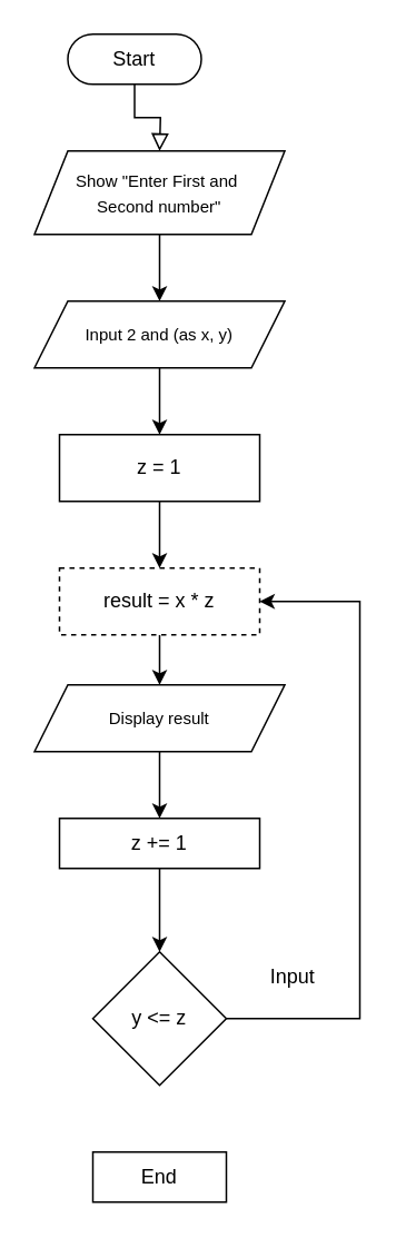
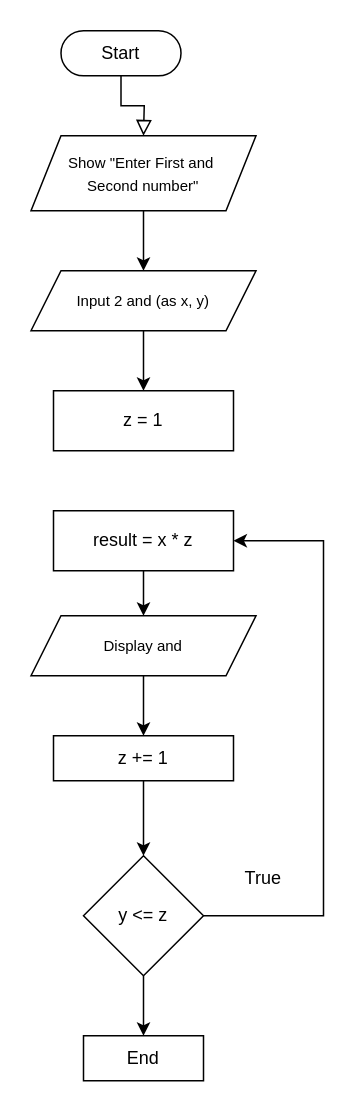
  <mxCell id="0" />
  <mxCell id="1" parent="0" />
  <mxCell id="2" value="" style="rounded=0;html=1;jettySize=auto;orthogonalLoop=1;fontSize=11;endArrow=block;endFill=0;endSize=8;strokeWidth=1;shadow=0;labelBackgroundColor=none;edgeStyle=orthogonalEdgeStyle;" parent="1" source="3" edge="1"><mxGeometry relative="1" as="geometry"><mxPoint x="95" y="90" as="targetPoint" /></mxGeometry></mxCell>
  <mxCell id="3" value="Start" style="rounded=1;whiteSpace=wrap;html=1;fontSize=12;glass=0;strokeWidth=1;shadow=0;arcSize=50;" parent="1" vertex="1"><mxGeometry x="40" y="20" width="80" height="30" as="geometry" /></mxCell>
  <mxCell id="4" style="edgeStyle=orthogonalEdgeStyle;rounded=0;orthogonalLoop=1;jettySize=auto;html=1;entryX=0.5;entryY=0;entryDx=0;entryDy=0;" edge="1" parent="1" source="5" target="7"><mxGeometry relative="1" as="geometry" /></mxCell>
  <mxCell id="5" value="&lt;font style=&quot;font-size: 10px;&quot;&gt;Show &quot;Enter First and&amp;nbsp;&lt;/font&gt;&lt;div&gt;&lt;font style=&quot;font-size: 10px;&quot;&gt;Second number&quot;&lt;/font&gt;&lt;/div&gt;" style="shape=parallelogram;perimeter=parallelogramPerimeter;whiteSpace=wrap;html=1;fixedSize=1;" vertex="1" parent="1"><mxGeometry x="20" y="90" width="150" height="50" as="geometry" /></mxCell>
  <mxCell id="6" style="edgeStyle=orthogonalEdgeStyle;rounded=0;orthogonalLoop=1;jettySize=auto;html=1;entryX=0.5;entryY=0;entryDx=0;entryDy=0;" edge="1" parent="1" source="7"><mxGeometry relative="1" as="geometry"><mxPoint x="95" y="260" as="targetPoint" /></mxGeometry></mxCell>
  <mxCell id="7" value="&lt;font style=&quot;font-size: 10px;&quot;&gt;Input 2 and (as x, y)&lt;/font&gt;" style="shape=parallelogram;perimeter=parallelogramPerimeter;whiteSpace=wrap;html=1;fixedSize=1;" vertex="1" parent="1"><mxGeometry x="20" y="180" width="150" height="40" as="geometry" /></mxCell>
  <mxCell id="8" style="edgeStyle=orthogonalEdgeStyle;rounded=0;orthogonalLoop=1;jettySize=auto;html=1;entryX=0.5;entryY=0;entryDx=0;entryDy=0;" edge="1" parent="1" source="9" target="11"><mxGeometry relative="1" as="geometry" /></mxCell>
- <mxCell id="9" value="result = x * z" style="rounded=0;whiteSpace=wrap;html=1;dashed=1;" vertex="1" parent="1"><mxGeometry x="35" y="340" width="120" height="40" as="geometry" /></mxCell>
+ <mxCell id="9" value="result = x * z" style="rounded=0;whiteSpace=wrap;html=1;" vertex="1" parent="1"><mxGeometry x="35" y="340" width="120" height="40" as="geometry" /></mxCell>
  <mxCell id="10" style="edgeStyle=orthogonalEdgeStyle;rounded=0;orthogonalLoop=1;jettySize=auto;html=1;entryX=0.5;entryY=0;entryDx=0;entryDy=0;" edge="1" parent="1" source="18" target="16"><mxGeometry relative="1" as="geometry" /></mxCell>
- <mxCell id="11" value="&lt;font style=&quot;font-size: 10px;&quot;&gt;Display result&lt;/font&gt;" style="shape=parallelogram;perimeter=parallelogramPerimeter;whiteSpace=wrap;html=1;fixedSize=1;" vertex="1" parent="1"><mxGeometry x="20" y="410" width="150" height="40" as="geometry" /></mxCell>
- <mxCell id="12" style="edgeStyle=orthogonalEdgeStyle;rounded=0;orthogonalLoop=1;jettySize=auto;html=1;entryX=0.5;entryY=0;entryDx=0;entryDy=0;" edge="1" parent="1" source="13" target="9"><mxGeometry relative="1" as="geometry" /></mxCell>
+ <mxCell id="11" value="&lt;font style=&quot;font-size: 10px;&quot;&gt;Display and&lt;/font&gt;" style="shape=parallelogram;perimeter=parallelogramPerimeter;whiteSpace=wrap;html=1;fixedSize=1;" vertex="1" parent="1"><mxGeometry x="20" y="410" width="150" height="40" as="geometry" /></mxCell>
  <mxCell id="13" value="z = 1" style="rounded=0;whiteSpace=wrap;html=1;" vertex="1" parent="1"><mxGeometry x="35" y="260" width="120" height="40" as="geometry" /></mxCell>
  <mxCell id="14" style="edgeStyle=orthogonalEdgeStyle;rounded=0;orthogonalLoop=1;jettySize=auto;html=1;entryX=1;entryY=0.5;entryDx=0;entryDy=0;" edge="1" parent="1" source="16" target="9"><mxGeometry relative="1" as="geometry"><mxPoint x="275" y="410" as="targetPoint" /><Array as="points"><mxPoint x="215" y="610" /><mxPoint x="215" y="360" /></Array></mxGeometry></mxCell>
+ <mxCell id="15" style="edgeStyle=orthogonalEdgeStyle;rounded=0;orthogonalLoop=1;jettySize=auto;html=1;entryX=0.5;entryY=0;entryDx=0;entryDy=0;" edge="1" parent="1" source="16" target="20"><mxGeometry relative="1" as="geometry" /></mxCell>
  <mxCell id="16" value="y &amp;lt;= z" style="rhombus;whiteSpace=wrap;html=1;" vertex="1" parent="1"><mxGeometry x="55" y="570" width="80" height="80" as="geometry" /></mxCell>
  <mxCell id="17" value="" style="edgeStyle=orthogonalEdgeStyle;rounded=0;orthogonalLoop=1;jettySize=auto;html=1;entryX=0.5;entryY=0;entryDx=0;entryDy=0;" edge="1" parent="1" source="11" target="18"><mxGeometry relative="1" as="geometry"><mxPoint x="95" y="450" as="sourcePoint" /><mxPoint x="95" y="570" as="targetPoint" /></mxGeometry></mxCell>
  <mxCell id="18" value="z += 1" style="rounded=0;whiteSpace=wrap;html=1;" vertex="1" parent="1"><mxGeometry x="35" y="490" width="120" height="30" as="geometry" /></mxCell>
- <mxCell id="19" value="Input" style="text;strokeColor=none;align=center;fillColor=none;html=1;verticalAlign=middle;whiteSpace=wrap;rounded=0;" vertex="1" parent="1"><mxGeometry x="145" y="570" width="60" height="30" as="geometry" /></mxCell>
+ <mxCell id="19" value="True" style="text;strokeColor=none;align=center;fillColor=none;html=1;verticalAlign=middle;whiteSpace=wrap;rounded=0;" vertex="1" parent="1"><mxGeometry x="145" y="570" width="60" height="30" as="geometry" /></mxCell>
  <mxCell id="20" value="End" style="whiteSpace=wrap;html=1;fontSize=12;glass=0;strokeWidth=1;shadow=0;arcSize=50;rounded=0;" vertex="1" parent="1"><mxGeometry x="55" y="690" width="80" height="30" as="geometry" /></mxCell>
